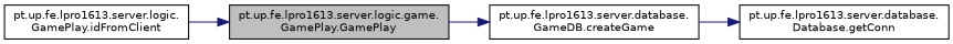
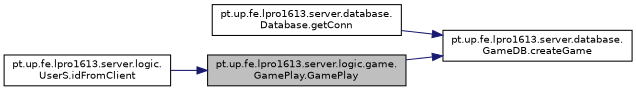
  digraph {
    rankdir=LR
    node [color=black fillcolor=white fontname=Helvetica fontsize=10 shape=record style=filled]
    edge [color=midnightblue fontname=Helvetica fontsize=10 labelfontname=Helvetica labelfontsize=10 style=solid]
    n1 [fillcolor=grey75 fontcolor=black height=0.2 label="pt.up.fe.lpro1613.server.logic.game.\lGamePlay.GamePlay" width=0.4]
    n2 [height=0.2 label="pt.up.fe.lpro1613.server.database.\lGameDB.createGame" width=0.4]
    n3 [height=0.2 label="pt.up.fe.lpro1613.server.database.\lDatabase.getConn" width=0.4]
-   n4 [height=0.2 label="pt.up.fe.lpro1613.server.logic.\lGamePlay.idFromClient" width=0.4]
+   n4 [height=0.2 label="pt.up.fe.lpro1613.server.logic.\lUserS.idFromClient" width=0.4]
    n1 -> n2
-   n2 -> n3
+   n3 -> n2
    n4 -> n1
  }
